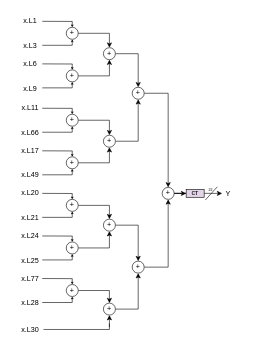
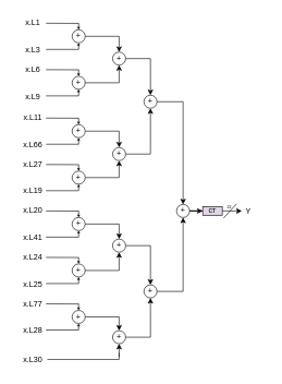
  <mxCell id="0" />
  <mxCell id="1" parent="0" />
  <mxCell id="2" value="x.L1" style="text;html=1;align=center;verticalAlign=middle;whiteSpace=wrap;rounded=0;" vertex="1" parent="1"><mxGeometry x="20" y="20" width="60" height="30" as="geometry" /></mxCell>
  <mxCell id="3" value="x.L3" style="text;html=1;align=center;verticalAlign=middle;whiteSpace=wrap;rounded=0;" vertex="1" parent="1"><mxGeometry x="20" y="61" width="60" height="30" as="geometry" /></mxCell>
  <mxCell id="4" style="edgeStyle=orthogonalEdgeStyle;rounded=0;orthogonalLoop=1;jettySize=auto;html=1;entryX=0.5;entryY=0;entryDx=0;entryDy=0;" edge="1" parent="1" source="5" target="59"><mxGeometry relative="1" as="geometry" /></mxCell>
  <mxCell id="5" value="+" style="ellipse;whiteSpace=wrap;html=1;aspect=fixed;" vertex="1" parent="1"><mxGeometry x="110" y="45" width="20" height="20" as="geometry" /></mxCell>
  <mxCell id="6" value="" style="endArrow=none;html=1;rounded=0;" edge="1" parent="1"><mxGeometry width="50" height="50" relative="1" as="geometry"><mxPoint x="70" y="75" as="sourcePoint" /><mxPoint x="120" y="75" as="targetPoint" /></mxGeometry></mxCell>
  <mxCell id="7" value="" style="endArrow=none;html=1;rounded=0;" edge="1" parent="1"><mxGeometry width="50" height="50" relative="1" as="geometry"><mxPoint x="70" y="35" as="sourcePoint" /><mxPoint x="120" y="35.2" as="targetPoint" /></mxGeometry></mxCell>
  <mxCell id="8" value="" style="endArrow=classic;html=1;rounded=0;horizontal=1;fontSize=5;fontFamily=Georgia;endSize=2;entryX=0.5;entryY=0;entryDx=0;entryDy=0;" edge="1" parent="1" target="5"><mxGeometry width="50" height="50" relative="1" as="geometry"><mxPoint x="120" y="35" as="sourcePoint" /><mxPoint x="119.9" y="38" as="targetPoint" /></mxGeometry></mxCell>
  <mxCell id="9" value="" style="endArrow=classic;html=1;rounded=0;entryX=0.5;entryY=1;entryDx=0;entryDy=0;endSize=2;" edge="1" parent="1" target="5"><mxGeometry width="50" height="50" relative="1" as="geometry"><mxPoint x="120" y="75" as="sourcePoint" /><mxPoint x="180" y="65" as="targetPoint" /></mxGeometry></mxCell>
  <mxCell id="10" value="x.L6" style="text;html=1;align=center;verticalAlign=middle;whiteSpace=wrap;rounded=0;" vertex="1" parent="1"><mxGeometry x="20" y="91" width="60" height="30" as="geometry" /></mxCell>
  <mxCell id="11" value="x.L9" style="text;html=1;align=center;verticalAlign=middle;whiteSpace=wrap;rounded=0;" vertex="1" parent="1"><mxGeometry x="20" y="132" width="60" height="30" as="geometry" /></mxCell>
  <mxCell id="12" style="edgeStyle=orthogonalEdgeStyle;rounded=0;orthogonalLoop=1;jettySize=auto;html=1;entryX=0.5;entryY=1;entryDx=0;entryDy=0;" edge="1" parent="1" source="13" target="59"><mxGeometry relative="1" as="geometry" /></mxCell>
  <mxCell id="13" value="+" style="ellipse;whiteSpace=wrap;html=1;aspect=fixed;" vertex="1" parent="1"><mxGeometry x="110" y="116" width="20" height="20" as="geometry" /></mxCell>
  <mxCell id="14" value="" style="endArrow=none;html=1;rounded=0;" edge="1" parent="1"><mxGeometry width="50" height="50" relative="1" as="geometry"><mxPoint x="70" y="146" as="sourcePoint" /><mxPoint x="120" y="146" as="targetPoint" /></mxGeometry></mxCell>
  <mxCell id="15" value="" style="endArrow=none;html=1;rounded=0;" edge="1" parent="1"><mxGeometry width="50" height="50" relative="1" as="geometry"><mxPoint x="70" y="106" as="sourcePoint" /><mxPoint x="120" y="106.2" as="targetPoint" /></mxGeometry></mxCell>
  <mxCell id="16" value="" style="endArrow=classic;html=1;rounded=0;horizontal=1;fontSize=5;fontFamily=Georgia;endSize=2;entryX=0.5;entryY=0;entryDx=0;entryDy=0;" edge="1" parent="1" target="13"><mxGeometry width="50" height="50" relative="1" as="geometry"><mxPoint x="120" y="106" as="sourcePoint" /><mxPoint x="119.9" y="109" as="targetPoint" /></mxGeometry></mxCell>
  <mxCell id="17" value="" style="endArrow=classic;html=1;rounded=0;entryX=0.5;entryY=1;entryDx=0;entryDy=0;endSize=2;" edge="1" parent="1" target="13"><mxGeometry width="50" height="50" relative="1" as="geometry"><mxPoint x="120" y="146" as="sourcePoint" /><mxPoint x="180" y="136" as="targetPoint" /></mxGeometry></mxCell>
  <mxCell id="18" value="x.L11" style="text;html=1;align=center;verticalAlign=middle;whiteSpace=wrap;rounded=0;" vertex="1" parent="1"><mxGeometry x="20" y="165" width="60" height="30" as="geometry" /></mxCell>
  <mxCell id="19" value="x.L66" style="text;html=1;align=center;verticalAlign=middle;whiteSpace=wrap;rounded=0;" vertex="1" parent="1"><mxGeometry x="20" y="206" width="60" height="30" as="geometry" /></mxCell>
  <mxCell id="20" style="edgeStyle=orthogonalEdgeStyle;rounded=0;orthogonalLoop=1;jettySize=auto;html=1;entryX=0.5;entryY=0;entryDx=0;entryDy=0;" edge="1" parent="1" source="21" target="61"><mxGeometry relative="1" as="geometry" /></mxCell>
  <mxCell id="21" value="+" style="ellipse;whiteSpace=wrap;html=1;aspect=fixed;" vertex="1" parent="1"><mxGeometry x="110" y="190" width="20" height="20" as="geometry" /></mxCell>
  <mxCell id="22" value="" style="endArrow=none;html=1;rounded=0;" edge="1" parent="1"><mxGeometry width="50" height="50" relative="1" as="geometry"><mxPoint x="70" y="220" as="sourcePoint" /><mxPoint x="120" y="220" as="targetPoint" /></mxGeometry></mxCell>
  <mxCell id="23" value="" style="endArrow=none;html=1;rounded=0;" edge="1" parent="1"><mxGeometry width="50" height="50" relative="1" as="geometry"><mxPoint x="70" y="180" as="sourcePoint" /><mxPoint x="120" y="180.2" as="targetPoint" /></mxGeometry></mxCell>
  <mxCell id="24" value="" style="endArrow=classic;html=1;rounded=0;horizontal=1;fontSize=5;fontFamily=Georgia;endSize=2;entryX=0.5;entryY=0;entryDx=0;entryDy=0;" edge="1" parent="1" target="21"><mxGeometry width="50" height="50" relative="1" as="geometry"><mxPoint x="120" y="180" as="sourcePoint" /><mxPoint x="119.9" y="183" as="targetPoint" /></mxGeometry></mxCell>
  <mxCell id="25" value="" style="endArrow=classic;html=1;rounded=0;entryX=0.5;entryY=1;entryDx=0;entryDy=0;endSize=2;" edge="1" parent="1" target="21"><mxGeometry width="50" height="50" relative="1" as="geometry"><mxPoint x="120" y="220" as="sourcePoint" /><mxPoint x="180" y="210" as="targetPoint" /></mxGeometry></mxCell>
- <mxCell id="26" value="x.L17" style="text;html=1;align=center;verticalAlign=middle;whiteSpace=wrap;rounded=0;" vertex="1" parent="1"><mxGeometry x="20" y="236" width="60" height="30" as="geometry" /></mxCell>
- <mxCell id="27" value="x.L49" style="text;html=1;align=center;verticalAlign=middle;whiteSpace=wrap;rounded=0;" vertex="1" parent="1"><mxGeometry x="20" y="277" width="60" height="30" as="geometry" /></mxCell>
+ <mxCell id="26" value="x.L27" style="text;html=1;align=center;verticalAlign=middle;whiteSpace=wrap;rounded=0;" vertex="1" parent="1"><mxGeometry x="20" y="236" width="60" height="30" as="geometry" /></mxCell>
+ <mxCell id="27" value="x.L19" style="text;html=1;align=center;verticalAlign=middle;whiteSpace=wrap;rounded=0;" vertex="1" parent="1"><mxGeometry x="20" y="277" width="60" height="30" as="geometry" /></mxCell>
  <mxCell id="28" style="edgeStyle=orthogonalEdgeStyle;rounded=0;orthogonalLoop=1;jettySize=auto;html=1;entryX=0.5;entryY=1;entryDx=0;entryDy=0;" edge="1" parent="1" source="29" target="61"><mxGeometry relative="1" as="geometry" /></mxCell>
  <mxCell id="29" value="+" style="ellipse;whiteSpace=wrap;html=1;aspect=fixed;" vertex="1" parent="1"><mxGeometry x="110" y="261" width="20" height="20" as="geometry" /></mxCell>
  <mxCell id="30" value="" style="endArrow=none;html=1;rounded=0;" edge="1" parent="1"><mxGeometry width="50" height="50" relative="1" as="geometry"><mxPoint x="70" y="291" as="sourcePoint" /><mxPoint x="120" y="291" as="targetPoint" /></mxGeometry></mxCell>
  <mxCell id="31" value="" style="endArrow=none;html=1;rounded=0;" edge="1" parent="1"><mxGeometry width="50" height="50" relative="1" as="geometry"><mxPoint x="70" y="251" as="sourcePoint" /><mxPoint x="120" y="251.2" as="targetPoint" /></mxGeometry></mxCell>
  <mxCell id="32" value="" style="endArrow=classic;html=1;rounded=0;horizontal=1;fontSize=5;fontFamily=Georgia;endSize=2;entryX=0.5;entryY=0;entryDx=0;entryDy=0;" edge="1" parent="1" target="29"><mxGeometry width="50" height="50" relative="1" as="geometry"><mxPoint x="120" y="251" as="sourcePoint" /><mxPoint x="119.9" y="254" as="targetPoint" /></mxGeometry></mxCell>
  <mxCell id="33" value="" style="endArrow=classic;html=1;rounded=0;entryX=0.5;entryY=1;entryDx=0;entryDy=0;endSize=2;" edge="1" parent="1" target="29"><mxGeometry width="50" height="50" relative="1" as="geometry"><mxPoint x="120" y="291" as="sourcePoint" /><mxPoint x="180" y="281" as="targetPoint" /></mxGeometry></mxCell>
  <mxCell id="34" value="x.L20" style="text;html=1;align=center;verticalAlign=middle;whiteSpace=wrap;rounded=0;" vertex="1" parent="1"><mxGeometry x="20" y="307" width="60" height="30" as="geometry" /></mxCell>
- <mxCell id="35" value="x.L21" style="text;html=1;align=center;verticalAlign=middle;whiteSpace=wrap;rounded=0;" vertex="1" parent="1"><mxGeometry x="20" y="348" width="60" height="30" as="geometry" /></mxCell>
+ <mxCell id="35" value="x.L41" style="text;html=1;align=center;verticalAlign=middle;whiteSpace=wrap;rounded=0;" vertex="1" parent="1"><mxGeometry x="20" y="348" width="60" height="30" as="geometry" /></mxCell>
  <mxCell id="36" style="edgeStyle=orthogonalEdgeStyle;rounded=0;orthogonalLoop=1;jettySize=auto;html=1;entryX=0.5;entryY=0;entryDx=0;entryDy=0;" edge="1" parent="1" source="37" target="63"><mxGeometry relative="1" as="geometry" /></mxCell>
  <mxCell id="37" value="+" style="ellipse;whiteSpace=wrap;html=1;aspect=fixed;" vertex="1" parent="1"><mxGeometry x="110" y="332" width="20" height="20" as="geometry" /></mxCell>
  <mxCell id="38" value="" style="endArrow=none;html=1;rounded=0;" edge="1" parent="1"><mxGeometry width="50" height="50" relative="1" as="geometry"><mxPoint x="70" y="362" as="sourcePoint" /><mxPoint x="120" y="362" as="targetPoint" /></mxGeometry></mxCell>
  <mxCell id="39" value="" style="endArrow=none;html=1;rounded=0;" edge="1" parent="1"><mxGeometry width="50" height="50" relative="1" as="geometry"><mxPoint x="70" y="322" as="sourcePoint" /><mxPoint x="120" y="322.2" as="targetPoint" /></mxGeometry></mxCell>
  <mxCell id="40" value="" style="endArrow=classic;html=1;rounded=0;horizontal=1;fontSize=5;fontFamily=Georgia;endSize=2;entryX=0.5;entryY=0;entryDx=0;entryDy=0;" edge="1" parent="1" target="37"><mxGeometry width="50" height="50" relative="1" as="geometry"><mxPoint x="120" y="322" as="sourcePoint" /><mxPoint x="119.9" y="325" as="targetPoint" /></mxGeometry></mxCell>
  <mxCell id="41" value="" style="endArrow=classic;html=1;rounded=0;entryX=0.5;entryY=1;entryDx=0;entryDy=0;endSize=2;" edge="1" parent="1" target="37"><mxGeometry width="50" height="50" relative="1" as="geometry"><mxPoint x="120" y="362" as="sourcePoint" /><mxPoint x="180" y="352" as="targetPoint" /></mxGeometry></mxCell>
  <mxCell id="42" value="x.L24" style="text;html=1;align=center;verticalAlign=middle;whiteSpace=wrap;rounded=0;" vertex="1" parent="1"><mxGeometry x="20" y="378" width="60" height="30" as="geometry" /></mxCell>
  <mxCell id="43" value="x.L25" style="text;html=1;align=center;verticalAlign=middle;whiteSpace=wrap;rounded=0;" vertex="1" parent="1"><mxGeometry x="20" y="419" width="60" height="30" as="geometry" /></mxCell>
  <mxCell id="44" style="edgeStyle=orthogonalEdgeStyle;rounded=0;orthogonalLoop=1;jettySize=auto;html=1;entryX=0.5;entryY=1;entryDx=0;entryDy=0;" edge="1" parent="1" source="45" target="63"><mxGeometry relative="1" as="geometry" /></mxCell>
  <mxCell id="45" value="+" style="ellipse;whiteSpace=wrap;html=1;aspect=fixed;" vertex="1" parent="1"><mxGeometry x="110" y="403" width="20" height="20" as="geometry" /></mxCell>
  <mxCell id="46" value="" style="endArrow=none;html=1;rounded=0;" edge="1" parent="1"><mxGeometry width="50" height="50" relative="1" as="geometry"><mxPoint x="70" y="433" as="sourcePoint" /><mxPoint x="120" y="433" as="targetPoint" /></mxGeometry></mxCell>
  <mxCell id="47" value="" style="endArrow=none;html=1;rounded=0;" edge="1" parent="1"><mxGeometry width="50" height="50" relative="1" as="geometry"><mxPoint x="70" y="393" as="sourcePoint" /><mxPoint x="120" y="393.2" as="targetPoint" /></mxGeometry></mxCell>
  <mxCell id="48" value="" style="endArrow=classic;html=1;rounded=0;horizontal=1;fontSize=5;fontFamily=Georgia;endSize=2;entryX=0.5;entryY=0;entryDx=0;entryDy=0;" edge="1" parent="1" target="45"><mxGeometry width="50" height="50" relative="1" as="geometry"><mxPoint x="120" y="393" as="sourcePoint" /><mxPoint x="119.9" y="396" as="targetPoint" /></mxGeometry></mxCell>
  <mxCell id="49" value="" style="endArrow=classic;html=1;rounded=0;entryX=0.5;entryY=1;entryDx=0;entryDy=0;endSize=2;" edge="1" parent="1" target="45"><mxGeometry width="50" height="50" relative="1" as="geometry"><mxPoint x="120" y="433" as="sourcePoint" /><mxPoint x="180" y="423" as="targetPoint" /></mxGeometry></mxCell>
  <mxCell id="50" value="x.L77" style="text;html=1;align=center;verticalAlign=middle;whiteSpace=wrap;rounded=0;" vertex="1" parent="1"><mxGeometry x="20" y="449" width="60" height="30" as="geometry" /></mxCell>
  <mxCell id="51" value="x.L28" style="text;html=1;align=center;verticalAlign=middle;whiteSpace=wrap;rounded=0;" vertex="1" parent="1"><mxGeometry x="20" y="490" width="60" height="30" as="geometry" /></mxCell>
  <mxCell id="52" style="edgeStyle=orthogonalEdgeStyle;rounded=0;orthogonalLoop=1;jettySize=auto;html=1;entryX=0.5;entryY=0;entryDx=0;entryDy=0;" edge="1" parent="1" source="53" target="65"><mxGeometry relative="1" as="geometry" /></mxCell>
  <mxCell id="53" value="+" style="ellipse;whiteSpace=wrap;html=1;aspect=fixed;" vertex="1" parent="1"><mxGeometry x="110" y="474" width="20" height="20" as="geometry" /></mxCell>
  <mxCell id="54" value="" style="endArrow=none;html=1;rounded=0;" edge="1" parent="1"><mxGeometry width="50" height="50" relative="1" as="geometry"><mxPoint x="70" y="504" as="sourcePoint" /><mxPoint x="120" y="504" as="targetPoint" /></mxGeometry></mxCell>
  <mxCell id="55" value="" style="endArrow=none;html=1;rounded=0;" edge="1" parent="1"><mxGeometry width="50" height="50" relative="1" as="geometry"><mxPoint x="70" y="464" as="sourcePoint" /><mxPoint x="120" y="464.2" as="targetPoint" /></mxGeometry></mxCell>
  <mxCell id="56" value="" style="endArrow=classic;html=1;rounded=0;horizontal=1;fontSize=5;fontFamily=Georgia;endSize=2;entryX=0.5;entryY=0;entryDx=0;entryDy=0;" edge="1" parent="1" target="53"><mxGeometry width="50" height="50" relative="1" as="geometry"><mxPoint x="120" y="464" as="sourcePoint" /><mxPoint x="119.9" y="467" as="targetPoint" /></mxGeometry></mxCell>
  <mxCell id="57" value="" style="endArrow=classic;html=1;rounded=0;entryX=0.5;entryY=1;entryDx=0;entryDy=0;endSize=2;" edge="1" parent="1" target="53"><mxGeometry width="50" height="50" relative="1" as="geometry"><mxPoint x="120" y="504" as="sourcePoint" /><mxPoint x="180" y="494" as="targetPoint" /></mxGeometry></mxCell>
  <mxCell id="58" style="edgeStyle=orthogonalEdgeStyle;rounded=0;orthogonalLoop=1;jettySize=auto;html=1;entryX=0.5;entryY=0;entryDx=0;entryDy=0;" edge="1" parent="1" source="59" target="71"><mxGeometry relative="1" as="geometry" /></mxCell>
  <mxCell id="59" value="+" style="ellipse;whiteSpace=wrap;html=1;aspect=fixed;" vertex="1" parent="1"><mxGeometry x="172" y="79" width="20" height="20" as="geometry" /></mxCell>
  <mxCell id="60" style="edgeStyle=orthogonalEdgeStyle;rounded=0;orthogonalLoop=1;jettySize=auto;html=1;entryX=0.5;entryY=1;entryDx=0;entryDy=0;" edge="1" parent="1" source="61" target="71"><mxGeometry relative="1" as="geometry" /></mxCell>
  <mxCell id="61" value="+" style="ellipse;whiteSpace=wrap;html=1;aspect=fixed;" vertex="1" parent="1"><mxGeometry x="172" y="225" width="20" height="20" as="geometry" /></mxCell>
  <mxCell id="62" style="edgeStyle=orthogonalEdgeStyle;rounded=0;orthogonalLoop=1;jettySize=auto;html=1;entryX=0.5;entryY=0;entryDx=0;entryDy=0;" edge="1" parent="1" source="63" target="73"><mxGeometry relative="1" as="geometry" /></mxCell>
  <mxCell id="63" value="+" style="ellipse;whiteSpace=wrap;html=1;aspect=fixed;" vertex="1" parent="1"><mxGeometry x="172" y="365" width="20" height="20" as="geometry" /></mxCell>
  <mxCell id="64" style="edgeStyle=orthogonalEdgeStyle;rounded=0;orthogonalLoop=1;jettySize=auto;html=1;entryX=0.5;entryY=1;entryDx=0;entryDy=0;" edge="1" parent="1" source="65" target="73"><mxGeometry relative="1" as="geometry" /></mxCell>
  <mxCell id="65" value="+" style="ellipse;whiteSpace=wrap;html=1;aspect=fixed;" vertex="1" parent="1"><mxGeometry x="172" y="505" width="20" height="20" as="geometry" /></mxCell>
  <mxCell id="66" value="x.L30" style="text;html=1;align=center;verticalAlign=middle;whiteSpace=wrap;rounded=0;" vertex="1" parent="1"><mxGeometry x="20" y="535" width="60" height="30" as="geometry" /></mxCell>
  <mxCell id="67" value="" style="endArrow=none;html=1;rounded=0;" edge="1" parent="1"><mxGeometry width="50" height="50" relative="1" as="geometry"><mxPoint x="72" y="549" as="sourcePoint" /><mxPoint x="182" y="549" as="targetPoint" /></mxGeometry></mxCell>
  <mxCell id="68" value="" style="endArrow=classic;html=1;rounded=0;entryX=0.5;entryY=1;entryDx=0;entryDy=0;" edge="1" parent="1" target="65"><mxGeometry width="50" height="50" relative="1" as="geometry"><mxPoint x="182" y="545" as="sourcePoint" /><mxPoint x="220" y="565" as="targetPoint" /></mxGeometry></mxCell>
  <mxCell id="69" value="" style="endArrow=none;html=1;rounded=0;" edge="1" parent="1"><mxGeometry width="50" height="50" relative="1" as="geometry"><mxPoint x="182" y="549" as="sourcePoint" /><mxPoint x="182" y="539" as="targetPoint" /></mxGeometry></mxCell>
  <mxCell id="70" style="edgeStyle=orthogonalEdgeStyle;rounded=0;orthogonalLoop=1;jettySize=auto;html=1;entryX=0.5;entryY=0;entryDx=0;entryDy=0;" edge="1" parent="1" source="71" target="75"><mxGeometry relative="1" as="geometry" /></mxCell>
  <mxCell id="71" value="+" style="ellipse;whiteSpace=wrap;html=1;aspect=fixed;" vertex="1" parent="1"><mxGeometry x="220" y="145" width="20" height="20" as="geometry" /></mxCell>
  <mxCell id="72" style="edgeStyle=orthogonalEdgeStyle;rounded=0;orthogonalLoop=1;jettySize=auto;html=1;entryX=0.5;entryY=1;entryDx=0;entryDy=0;" edge="1" parent="1" source="73" target="75"><mxGeometry relative="1" as="geometry" /></mxCell>
  <mxCell id="73" value="+" style="ellipse;whiteSpace=wrap;html=1;aspect=fixed;" vertex="1" parent="1"><mxGeometry x="220" y="435" width="20" height="20" as="geometry" /></mxCell>
  <mxCell id="74" style="edgeStyle=orthogonalEdgeStyle;rounded=0;orthogonalLoop=1;jettySize=auto;html=1;entryX=0;entryY=0.5;entryDx=0;entryDy=0;" edge="1" parent="1" source="75" target="76"><mxGeometry relative="1" as="geometry" /></mxCell>
  <mxCell id="75" value="+" style="ellipse;whiteSpace=wrap;html=1;aspect=fixed;" vertex="1" parent="1"><mxGeometry x="270" y="312" width="20" height="20" as="geometry" /></mxCell>
  <mxCell id="76" value="ст" style="rounded=0;whiteSpace=wrap;html=1;fillColor=#e1d5e7;" vertex="1" parent="1"><mxGeometry x="310" y="315.5" width="30" height="13" as="geometry" /></mxCell>
  <mxCell id="77" value="" style="endArrow=classic;html=1;rounded=0;" edge="1" parent="1"><mxGeometry width="50" height="50" relative="1" as="geometry"><mxPoint x="340" y="321.94" as="sourcePoint" /><mxPoint x="370" y="322" as="targetPoint" /></mxGeometry></mxCell>
  <mxCell id="78" value="" style="endArrow=none;html=1;rounded=0;" edge="1" parent="1"><mxGeometry width="50" height="50" relative="1" as="geometry"><mxPoint x="342" y="333" as="sourcePoint" /><mxPoint x="362" y="311" as="targetPoint" /></mxGeometry></mxCell>
  <mxCell id="79" value="&lt;font style=&quot;font-size: 6px;&quot;&gt;22&lt;/font&gt;" style="text;html=1;align=center;verticalAlign=middle;whiteSpace=wrap;rounded=0;" vertex="1" parent="1"><mxGeometry x="336" y="310" width="30" height="8" as="geometry" /></mxCell>
  <mxCell id="80" value="Y" style="text;html=1;align=center;verticalAlign=middle;whiteSpace=wrap;rounded=0;" vertex="1" parent="1"><mxGeometry x="350" y="308" width="60" height="30" as="geometry" /></mxCell>
